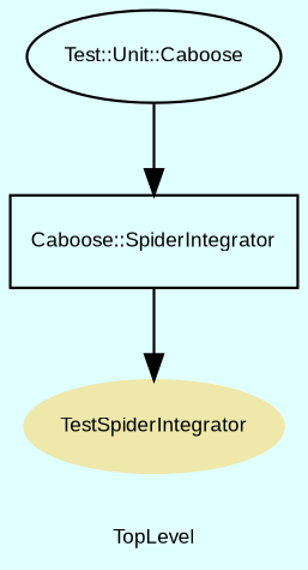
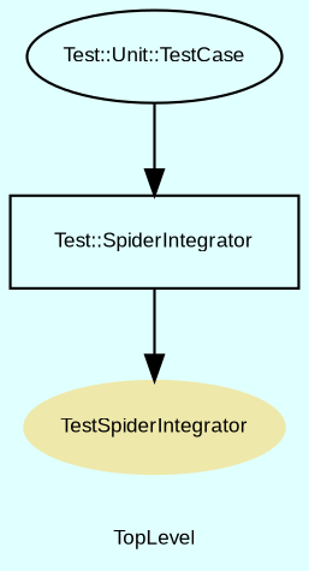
  digraph {
    bgcolor=lightcyan1
    compound=true
    fontname=Arial
    fontsize=8
    label=TopLevel
    node [color=black fontname=Arial fontsize=8]
    n1 [color=palegoldenrod fontcolor=black label=TestSpiderIntegrator shape=ellipse style=filled]
-   n2 [label="Caboose::SpiderIntegrator" shape=box]
-   n3 [label="Test::Unit::Caboose"]
+   n2 [label="Test::SpiderIntegrator" shape=box]
+   n3 [label="Test::Unit::TestCase"]
    n2 -> n1
    n3 -> n2
  }
